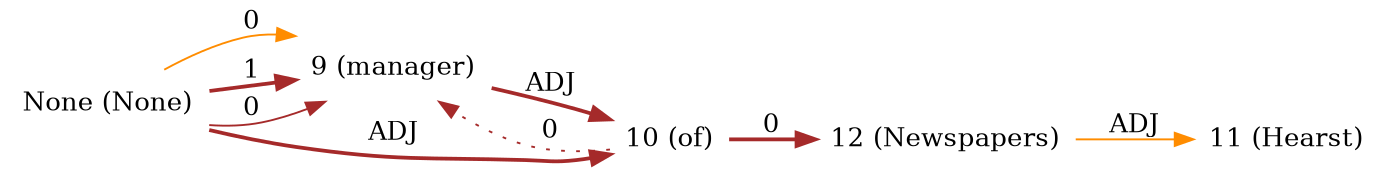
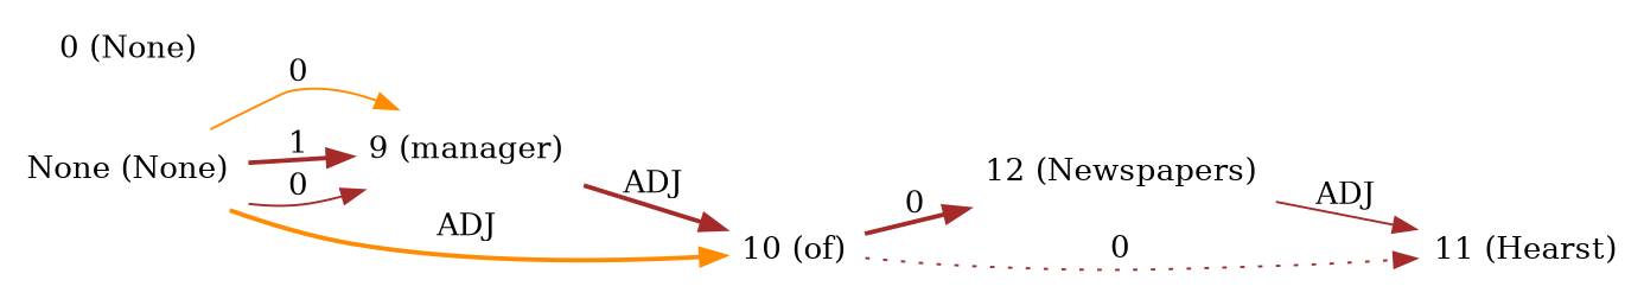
  digraph {
    rankdir=LR
    node [shape=plaintext]
    edge [color=brown dir=forward style=bold]
    n1 [label="None (None)"]
    n2 [label="9 (manager)"]
    n3 [label="10 (of)"]
    n4 [label="12 (Newspapers)"]
    n5 [label="11 (Hearst)"]
+   n6 [label="0 (None)"]
    n1 -> n2 [color=darkorange label=0 style=solid]
    n1 -> n2 [label=1]
    n1 -> n2 [label=0 style=solid]
-   n1 -> n3 [label=ADJ]
+   n1 -> n3 [color=darkorange label=ADJ]
    n2 -> n3 [label=ADJ]
-   n3 -> n2 [label=0 style=dotted]
+   n3 -> n5 [label=0 style=dotted]
    n3 -> n4 [label=0]
-   n4 -> n5 [color=darkorange label=ADJ style=solid]
+   n4 -> n5 [label=ADJ style=solid]
  }
